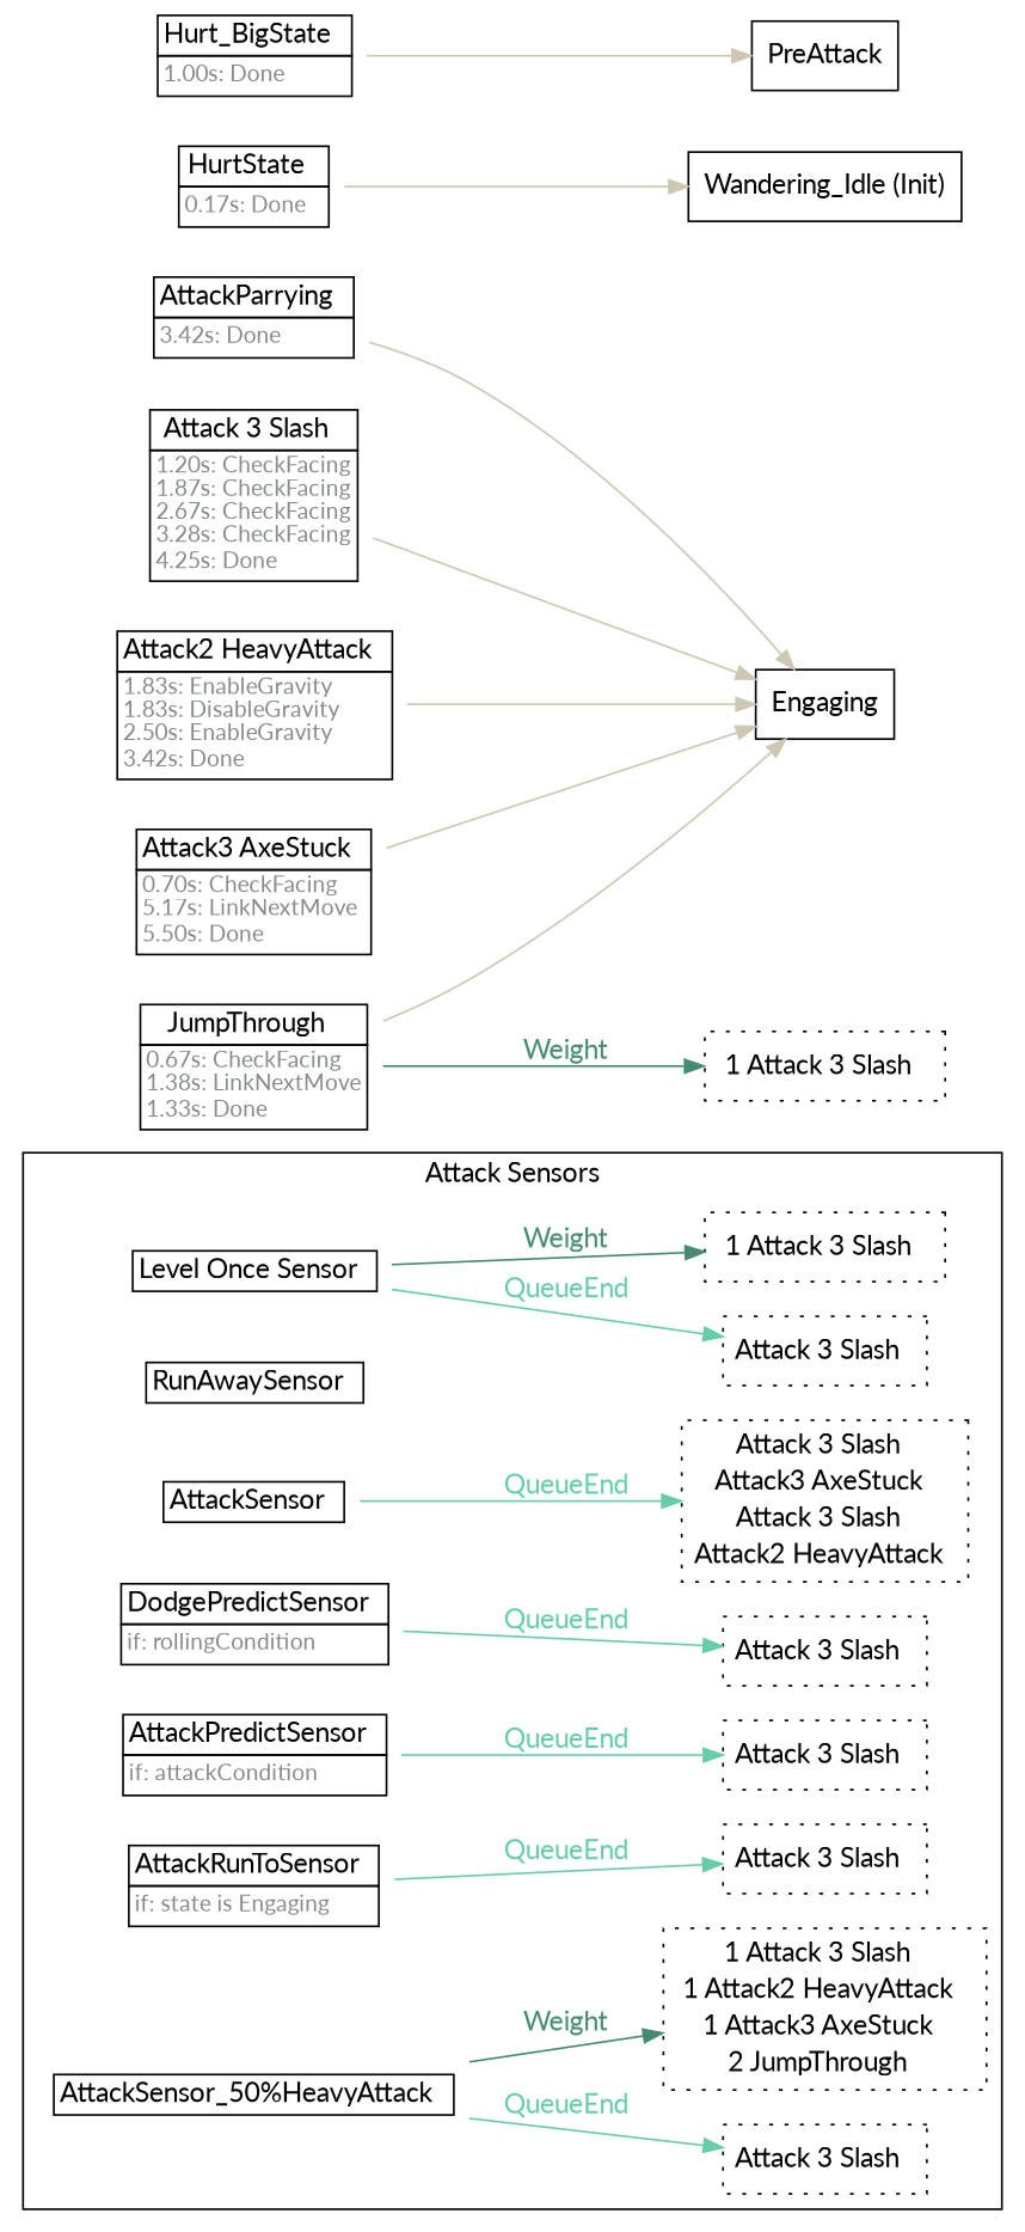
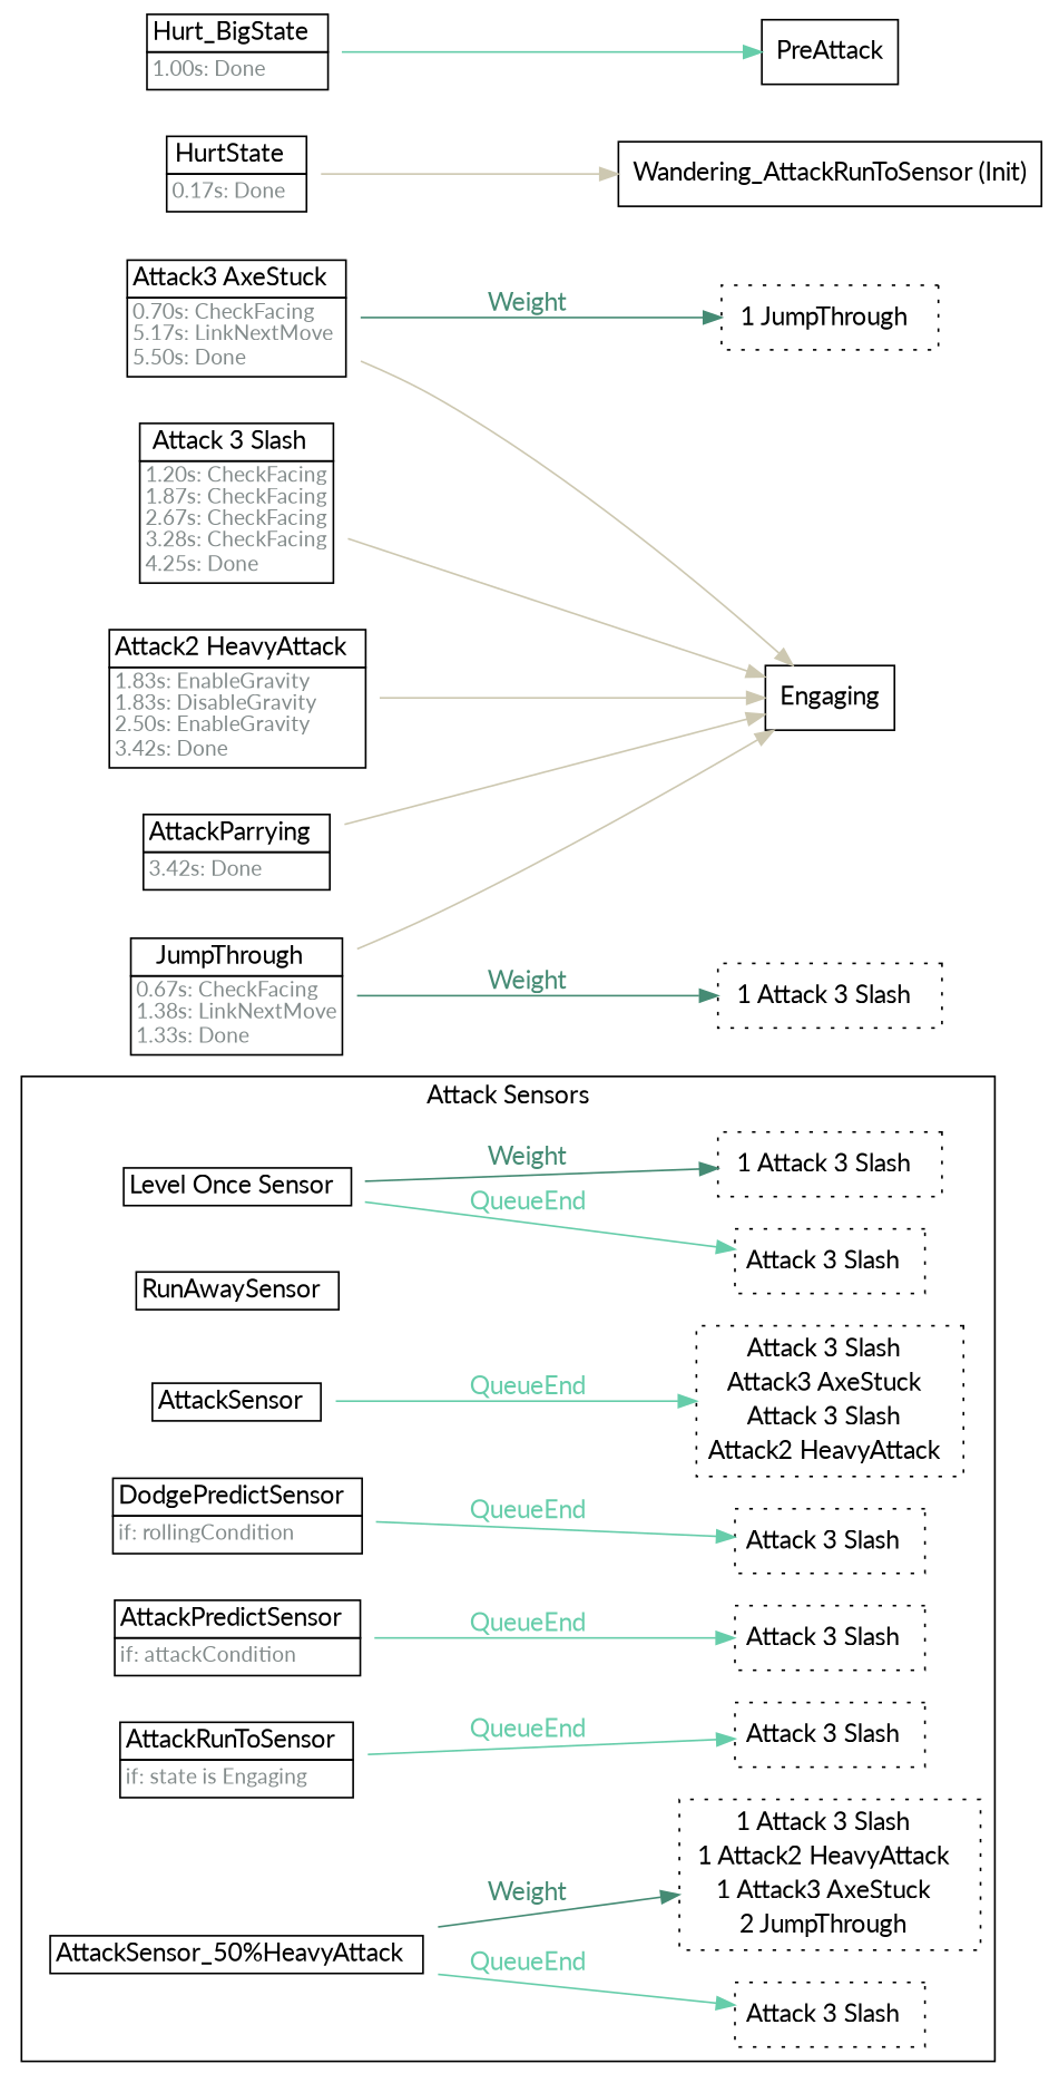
  strict digraph {
    fontname=Lato
    rankdir=LR
    node [fontname=Lato shape=plaintext]
    edge [color=cornsilk3 fontcolor=cornsilk3 fontname=Lato]
    n1 [label=<<TABLE border="0" cellspacing="0" cellborder="1" cellpadding="2"><TR><TD>Level Once Sensor  </TD></TR></TABLE>>]
    n2 [label=<<TABLE border="0" cellspacing="0" cellborder="0" cellpadding="2"><TR><TD>Attack 3 Slash  </TD></TR></TABLE>> margin=0.05 shape=box style=dotted]
    n3 [label=<<TABLE border="0" cellspacing="0" cellborder="0" cellpadding="2"><TR><TD>1 Attack 3 Slash  </TD></TR></TABLE>> shape=box style=dotted]
    n4 [label=<<TABLE border="0" cellspacing="0" cellborder="1" cellpadding="2"><TR><TD>RunAwaySensor  </TD></TR></TABLE>>]
    n5 [label=<<TABLE border="0" cellspacing="0" cellborder="1" cellpadding="2"><TR><TD>AttackSensor  </TD></TR></TABLE>>]
    n6 [label=<<TABLE border="0" cellspacing="0" cellborder="0" cellpadding="2"><TR><TD>Attack 3 Slash  </TD></TR><TR><TD>Attack3 AxeStuck  </TD></TR><TR><TD>Attack 3 Slash  </TD></TR><TR><TD>Attack2 HeavyAttack  </TD></TR></TABLE>> margin=0.05 shape=box style=dotted]
    n7 [label=<<TABLE border="0" cellspacing="0" cellborder="1" cellpadding="2"><TR><TD>DodgePredictSensor  </TD></TR><TR><TD align="left" balign="left"><FONT point-size="12" color="azure4">if: rollingCondition</FONT>  </TD></TR></TABLE>>]
    n8 [label=<<TABLE border="0" cellspacing="0" cellborder="0" cellpadding="2"><TR><TD>Attack 3 Slash  </TD></TR></TABLE>> margin=0.05 shape=box style=dotted]
    n9 [label=<<TABLE border="0" cellspacing="0" cellborder="1" cellpadding="2"><TR><TD>AttackPredictSensor  </TD></TR><TR><TD align="left" balign="left"><FONT point-size="12" color="azure4">if: attackCondition</FONT>  </TD></TR></TABLE>>]
    n10 [label=<<TABLE border="0" cellspacing="0" cellborder="0" cellpadding="2"><TR><TD>Attack 3 Slash  </TD></TR></TABLE>> margin=0.05 shape=box style=dotted]
    n11 [label=<<TABLE border="0" cellspacing="0" cellborder="1" cellpadding="2"><TR><TD>AttackRunToSensor  </TD></TR><TR><TD align="left" balign="left"><FONT point-size="12" color="azure4">if: state is Engaging</FONT>  </TD></TR></TABLE>>]
    n12 [label=<<TABLE border="0" cellspacing="0" cellborder="0" cellpadding="2"><TR><TD>Attack 3 Slash  </TD></TR></TABLE>> margin=0.05 shape=box style=dotted]
    n13 [label=<<TABLE border="0" cellspacing="0" cellborder="1" cellpadding="2"><TR><TD>AttackSensor_50%HeavyAttack  </TD></TR></TABLE>>]
    n14 [label=<<TABLE border="0" cellspacing="0" cellborder="0" cellpadding="2"><TR><TD>Attack 3 Slash  </TD></TR></TABLE>> margin=0.05 shape=box style=dotted]
    n15 [label=<<TABLE border="0" cellspacing="0" cellborder="0" cellpadding="2"><TR><TD>1 Attack 3 Slash  </TD></TR><TR><TD>1 Attack2 HeavyAttack  </TD></TR><TR><TD>1 Attack3 AxeStuck  </TD></TR><TR><TD>2 JumpThrough  </TD></TR></TABLE>> shape=box style=dotted]
    n16 [label=<<TABLE border="0" cellspacing="0" cellborder="1" cellpadding="2"><TR><TD>Attack 3 Slash  </TD></TR><TR><TD align="left" balign="left"><FONT point-size="12" color="azure4">1.20s: CheckFacing<br/>1.87s: CheckFacing<br/>2.67s: CheckFacing<br/>3.28s: CheckFacing<br/>4.25s: Done</FONT>  </TD></TR></TABLE>>]
    Engaging [shape=box]
    n18 [label=<<TABLE border="0" cellspacing="0" cellborder="1" cellpadding="2"><TR><TD>Attack2 HeavyAttack  </TD></TR><TR><TD align="left" balign="left"><FONT point-size="12" color="azure4">1.83s: EnableGravity<br/>1.83s: DisableGravity<br/>2.50s: EnableGravity<br/>3.42s: Done</FONT>  </TD></TR></TABLE>>]
    n19 [label=<<TABLE border="0" cellspacing="0" cellborder="1" cellpadding="2"><TR><TD>Attack3 AxeStuck  </TD></TR><TR><TD align="left" balign="left"><FONT point-size="12" color="azure4">0.70s: CheckFacing<br/>5.17s: LinkNextMove<br/>5.50s: Done</FONT>  </TD></TR></TABLE>>]
+   n20 [label=<<TABLE border="0" cellspacing="0" cellborder="0" cellpadding="2"><TR><TD>1 JumpThrough  </TD></TR></TABLE>> shape=box style=dotted]
    n21 [label=<<TABLE border="0" cellspacing="0" cellborder="1" cellpadding="2"><TR><TD>JumpThrough  </TD></TR><TR><TD align="left" balign="left"><FONT point-size="12" color="azure4">0.67s: CheckFacing<br/>1.38s: LinkNextMove<br/>1.33s: Done</FONT>  </TD></TR></TABLE>>]
    n22 [label=<<TABLE border="0" cellspacing="0" cellborder="0" cellpadding="2"><TR><TD>1 Attack 3 Slash  </TD></TR></TABLE>> shape=box style=dotted]
    n23 [label=<<TABLE border="0" cellspacing="0" cellborder="1" cellpadding="2"><TR><TD>AttackParrying  </TD></TR><TR><TD align="left" balign="left"><FONT point-size="12" color="azure4">3.42s: Done</FONT>  </TD></TR></TABLE>>]
    n24 [label=<<TABLE border="0" cellspacing="0" cellborder="1" cellpadding="2"><TR><TD>HurtState  </TD></TR><TR><TD align="left" balign="left"><FONT point-size="12" color="azure4">0.17s: Done</FONT>  </TD></TR></TABLE>>]
-   n25 [label="Wandering_Idle (Init)" shape=box]
+   n25 [label="Wandering_AttackRunToSensor (Init)" shape=box]
    PreAttack [shape=box]
    n27 [label=<<TABLE border="0" cellspacing="0" cellborder="1" cellpadding="2"><TR><TD>Hurt_BigState  </TD></TR><TR><TD align="left" balign="left"><FONT point-size="12" color="azure4">1.00s: Done</FONT>  </TD></TR></TABLE>>]
    subgraph cluster_1 {
      label="Attack Sensors"
      rank=sink
      n1
      n2
      n3
      n4
      n5
      n6
      n7
      n8
      n9
      n10
      n11
      n12
      n13
      n14
      n15
    }
    n1 -> n2 [color=aquamarine3 fontcolor=aquamarine3 label=QueueEnd]
    n1 -> n3 [color=aquamarine4 fontcolor=aquamarine4 label=Weight]
    n5 -> n6 [color=aquamarine3 fontcolor=aquamarine3 label=QueueEnd]
    n7 -> n8 [color=aquamarine3 fontcolor=aquamarine3 label=QueueEnd]
    n9 -> n10 [color=aquamarine3 fontcolor=aquamarine3 label=QueueEnd]
    n11 -> n12 [color=aquamarine3 fontcolor=aquamarine3 label=QueueEnd]
    n13 -> n14 [color=aquamarine3 fontcolor=aquamarine3 label=QueueEnd]
    n13 -> n15 [color=aquamarine4 fontcolor=aquamarine4 label=Weight]
    n16 -> Engaging
    n18 -> Engaging
    n19 -> Engaging
+   n19 -> n20 [color=aquamarine4 fontcolor=aquamarine4 label=Weight]
    n21 -> Engaging
    n21 -> n22 [color=aquamarine4 fontcolor=aquamarine4 label=Weight]
    n23 -> Engaging
    n24 -> n25
-   n27 -> PreAttack
+   n27 -> PreAttack [color=aquamarine3]
  }
